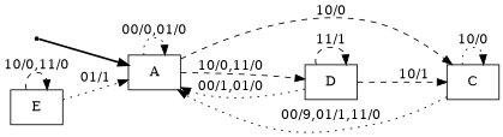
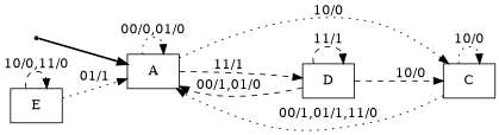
  digraph {
    rankdir=LR
    node [shape=box]
    edge [style=dotted]
    INIT [shape=point]
    n2 [label=A]
    n3 [label=C]
    n4 [label=D]
    n5 [label=E]
    INIT -> n2 [style=bold]
    n2 -> n2 [label="00/0,01/0"]
-   n2 -> n3 [label="10/0" style=dashed]
-   n2 -> n4 [label="10/0,11/0" style=dashed]
-   n3 -> n2 [label="00/9,01/1,11/0"]
+   n2 -> n3 [label="10/0"]
+   n2 -> n4 [label="11/1" style=dashed]
+   n3 -> n2 [label="00/1,01/1,11/0"]
    n3 -> n3 [label="10/0"]
-   n4 -> n2 [label="00/1,01/0"]
-   n4 -> n3 [label="10/1" style=dashed]
+   n4 -> n2 [label="00/1,01/0" style=dashed]
+   n4 -> n3 [label="10/0" style=dashed]
    n4 -> n4 [label="11/1" style=dashed]
    n5 -> n2 [label="01/1"]
    n5 -> n5 [label="10/0,11/0" style=dashed]
  }
